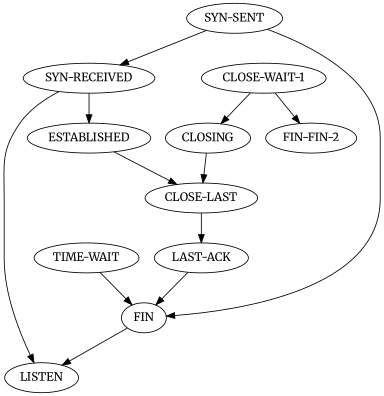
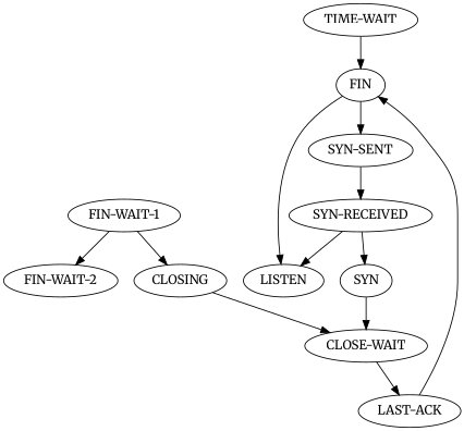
  digraph {
    fontname=Merriweather
    node [fontname=Merriweather]
    edge [fontname=Merriweather]
    n1 [label=FIN]
    n2 [label=LISTEN]
    n3 [label="SYN-SENT"]
    n4 [label="SYN-RECEIVED"]
-   n5 [label=ESTABLISHED]
-   n6 [label="CLOSE-LAST"]
+   n5 [label=SYN]
+   n6 [label="CLOSE-WAIT"]
    n7 [label="LAST-ACK"]
-   n8 [label="CLOSE-WAIT-1"]
-   n9 [label="FIN-FIN-2"]
+   n8 [label="FIN-WAIT-1"]
+   n9 [label="FIN-WAIT-2"]
    n10 [label=CLOSING]
    n11 [label="TIME-WAIT"]
    n1 -> n2
-   n3 -> n1
+   n1 -> n3
    n3 -> n4
    n4 -> n2
    n4 -> n5
    n5 -> n6
    n6 -> n7
    n7 -> n1
    n8 -> n9
    n8 -> n10
    n10 -> n6
    n11 -> n1
  }
